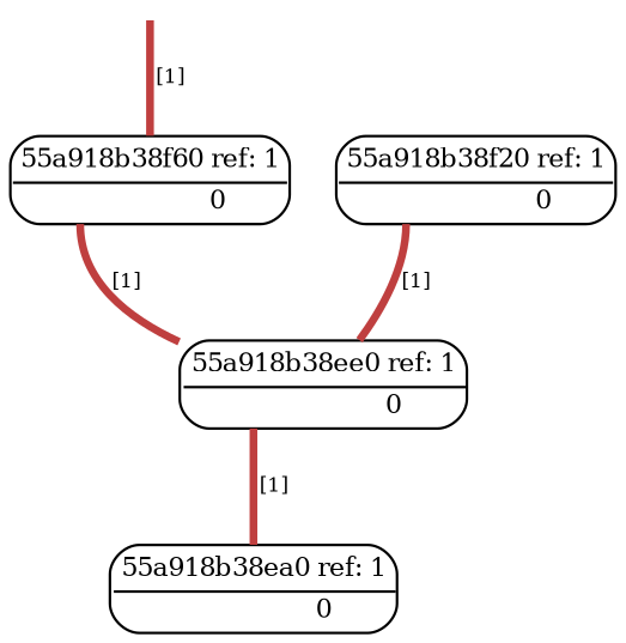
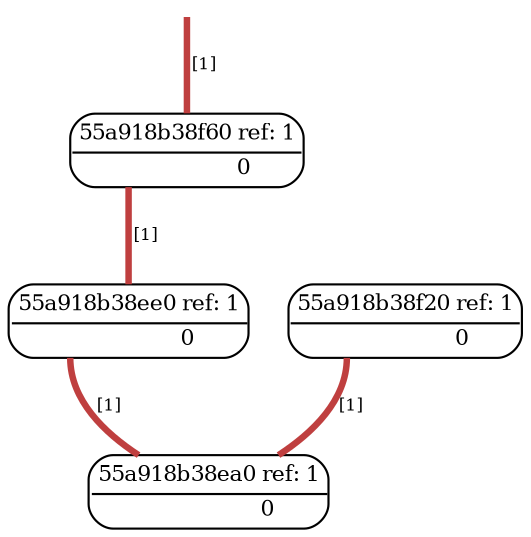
  digraph {
    node [shape=plain]
    edge [arrowhead=none color="0.000 0.667 0.750" penwidth=3 tailport="0:s"]
    root [shape=point style=invis]
    n2 [label=<<font point-size="10"><table border="1" cellspacing="0" cellpadding="2" style="rounded"><tr><td colspan="2" border="1" sides="B">55a918b38f60 ref: 1</td></tr><tr><td port="0" href="javascript:;" border="0" tooltip="1"><font color="white">&nbsp;0 </font></td><td port="1" href="javascript:;" border="0" tooltip="0">&nbsp;0 </td></tr></table></font>>]
    n3 [label=<<font point-size="10"><table border="1" cellspacing="0" cellpadding="2" style="rounded"><tr><td colspan="2" border="1" sides="B">55a918b38ee0 ref: 1</td></tr><tr><td port="0" href="javascript:;" border="0" tooltip="1"><font color="white">&nbsp;0 </font></td><td port="1" href="javascript:;" border="0" tooltip="0">&nbsp;0 </td></tr></table></font>>]
    n4 [label=<<font point-size="10"><table border="1" cellspacing="0" cellpadding="2" style="rounded"><tr><td colspan="2" border="1" sides="B">55a918b38f20 ref: 1</td></tr><tr><td port="0" href="javascript:;" border="0" tooltip="1"><font color="white">&nbsp;0 </font></td><td port="1" href="javascript:;" border="0" tooltip="0">&nbsp;0 </td></tr></table></font>>]
    n5 [label=<<font point-size="10"><table border="1" cellspacing="0" cellpadding="2" style="rounded"><tr><td colspan="2" border="1" sides="B">55a918b38ea0 ref: 1</td></tr><tr><td port="0" href="javascript:;" border="0" tooltip="1"><font color="white">&nbsp;0 </font></td><td port="1" href="javascript:;" border="0" tooltip="0">&nbsp;0 </td></tr></table></font>>]
    root -> n2 [label=<<font point-size="8">&nbsp;[1]</font>>]
    n2 -> n3 [label=<<font point-size="8">&nbsp;[1]</font>>]
    n3 -> n5 [label=<<font point-size="8">&nbsp;[1]</font>>]
-   n4 -> n3 [label=<<font point-size="8">&nbsp;[1]</font>>]
+   n4 -> n5 [label=<<font point-size="8">&nbsp;[1]</font>>]
  }
